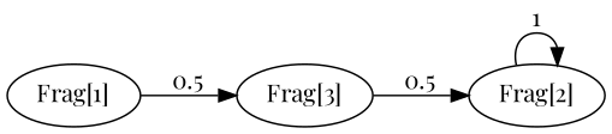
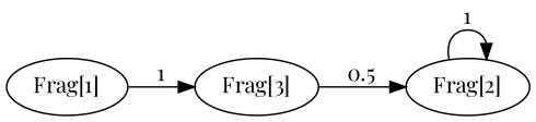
  digraph {
    fontname="Playfair Display"
    rankdir=LR
    node [fontname="Playfair Display"]
    edge [fontname="Playfair Display"]
    n1 [label="Frag[1]"]
    n2 [label="Frag[3]"]
    n3 [label="Frag[2]"]
-   n1 -> n2 [label=0.5]
+   n1 -> n2 [label=1]
    n2 -> n3 [label=0.5]
    n3 -> n3 [label=1]
  }
